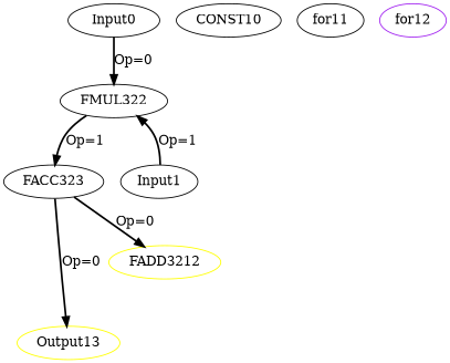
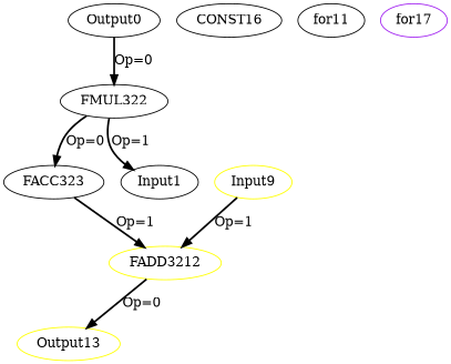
  digraph {
    node [color=black opcode=Input]
    edge [color=black operand=0 style=bold]
-   Input0 [offset="0,0" pattern="4,7,232,7,488,3,-5652,58,-5628,2" ref_name=conv2d_kernel_0_1]
+   Input0 [offset="0,0" pattern="4,7,232,7,488,3,-5652,58,-5628,2" ref_name=conv2d_kernel_0_1 label=Output0]
    FMUL322 [opcode=FMUL32]
    FACC323 [acc_first=1 acc_params="0,147,1,1" opcode=FACC32]
    Input1 [offset="0,0" pattern="4,7,4,7,4,3,-584,58,-584,2" ref_name=conv2d_kernel_0_2]
    FADD3212 [color=yellow opcode=FADD32]
    Output13 [color=yellow offset="0,0" opcode=Output pattern="0,7,0,7,0,3,4,58,4,2" ref_name=conv2d_kernel_0_3]
-   CONST10 [opcode=CONST value="0x00000000"]
+   Input9 [color=yellow offset="0,0" pattern="0,7,0,7,0,3,4,58,4,2" ref_name=conv2d_kernel_0_0]
+   CONST10 [opcode=CONST value="0x00000000" label=CONST16]
    n9 [label=for11 opcode=for]
-   for17 [color=purple opcode=for label=for12]
+   for17 [color=purple opcode=for]
    Input0 -> FMUL322 [label="Op=0"]
-   FMUL322 -> FACC323 [label="Op=1"]
-   FACC323 -> FADD3212 [label="Op=0"]
-   Input1 -> FMUL322 [label="Op=1" operand=1]
-   FACC323 -> Output13 [label="Op=0"]
+   FMUL322 -> FACC323 [label="Op=0"]
+   FACC323 -> FADD3212 [label="Op=1"]
+   FMUL322 -> Input1 [label="Op=1" operand=1]
+   FADD3212 -> Output13 [label="Op=0"]
+   Input9 -> FADD3212 [label="Op=1" operand=1]
  }
